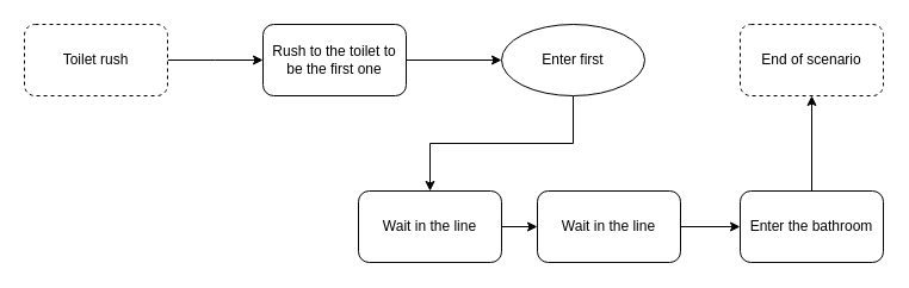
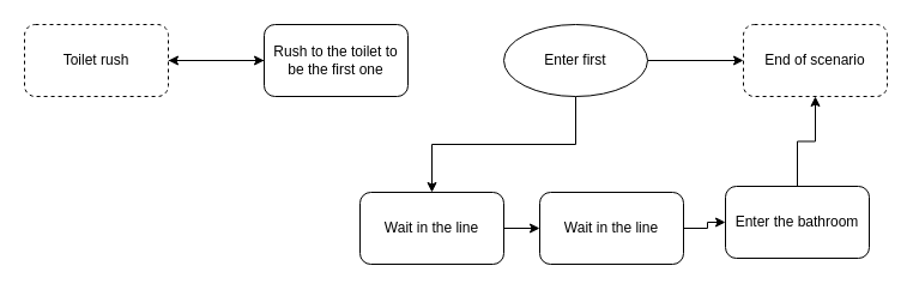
  <mxCell id="0" />
  <mxCell id="1" parent="0" />
  <mxCell id="2" style="edgeStyle=orthogonalEdgeStyle;rounded=0;orthogonalLoop=1;jettySize=auto;html=1;" edge="1" parent="1" source="3"><mxGeometry relative="1" as="geometry"><mxPoint x="220" y="50" as="targetPoint" /></mxGeometry></mxCell>
  <mxCell id="3" value="Toilet rush" style="rounded=1;whiteSpace=wrap;html=1;dashed=1;" vertex="1" parent="1"><mxGeometry y="20" width="120" height="60" as="geometry" x="20" /></mxCell>
- <mxCell id="4" style="edgeStyle=orthogonalEdgeStyle;rounded=0;orthogonalLoop=1;jettySize=auto;html=1;entryX=0;entryY=0.5;entryDx=0;entryDy=0;" edge="1" parent="1" source="5" target="8"><mxGeometry relative="1" as="geometry" /></mxCell>
+ <mxCell id="4" style="edgeStyle=orthogonalEdgeStyle;rounded=0;orthogonalLoop=1;jettySize=auto;html=1;" edge="1" parent="1" source="5" target="3"><mxGeometry relative="1" as="geometry" /></mxCell>
  <mxCell id="5" value="Rush to the toilet to be the first one" style="rounded=1;whiteSpace=wrap;html=1;" vertex="1" parent="1"><mxGeometry x="220" y="20" width="120" height="60" as="geometry" /></mxCell>
+ <mxCell id="6" value="" style="edgeStyle=orthogonalEdgeStyle;rounded=0;orthogonalLoop=1;jettySize=auto;html=1;" edge="1" parent="1" source="8" target="9"><mxGeometry relative="1" as="geometry" /></mxCell>
  <mxCell id="7" value="" style="edgeStyle=orthogonalEdgeStyle;rounded=0;orthogonalLoop=1;jettySize=auto;html=1;" edge="1" parent="1" source="8" target="11"><mxGeometry relative="1" as="geometry" /></mxCell>
  <mxCell id="8" value="Enter first" style="ellipse;whiteSpace=wrap;html=1;" vertex="1" parent="1"><mxGeometry x="420" y="20" width="120" height="60" as="geometry" /></mxCell>
  <mxCell id="9" value="End of scenario" style="whiteSpace=wrap;html=1;rounded=1;dashed=1;" vertex="1" parent="1"><mxGeometry x="620" y="20" width="120" height="60" as="geometry" /></mxCell>
  <mxCell id="10" value="" style="edgeStyle=orthogonalEdgeStyle;rounded=0;orthogonalLoop=1;jettySize=auto;html=1;" edge="1" parent="1" source="11" target="13"><mxGeometry relative="1" as="geometry" /></mxCell>
  <mxCell id="11" value="Wait in the line" style="rounded=1;whiteSpace=wrap;html=1;" vertex="1" parent="1"><mxGeometry x="300" y="160" width="120" height="60" as="geometry" /></mxCell>
  <mxCell id="12" value="" style="edgeStyle=orthogonalEdgeStyle;rounded=0;orthogonalLoop=1;jettySize=auto;html=1;" edge="1" parent="1" source="13" target="15"><mxGeometry relative="1" as="geometry" /></mxCell>
  <mxCell id="13" value="Wait in the line" style="rounded=1;whiteSpace=wrap;html=1;" vertex="1" parent="1"><mxGeometry x="450" y="160" width="120" height="60" as="geometry" /></mxCell>
  <mxCell id="14" value="" style="edgeStyle=orthogonalEdgeStyle;rounded=0;orthogonalLoop=1;jettySize=auto;html=1;" edge="1" parent="1" source="15" target="9"><mxGeometry relative="1" as="geometry" /></mxCell>
- <mxCell id="15" value="Enter the bathroom" style="rounded=1;whiteSpace=wrap;html=1;" vertex="1" parent="1"><mxGeometry x="620" y="160" width="120" height="60" as="geometry" /></mxCell>
+ <mxCell id="15" value="Enter the bathroom" style="rounded=1;whiteSpace=wrap;html=1;" vertex="1" parent="1"><mxGeometry x="605" y="155" width="120" height="60" as="geometry" /></mxCell>
